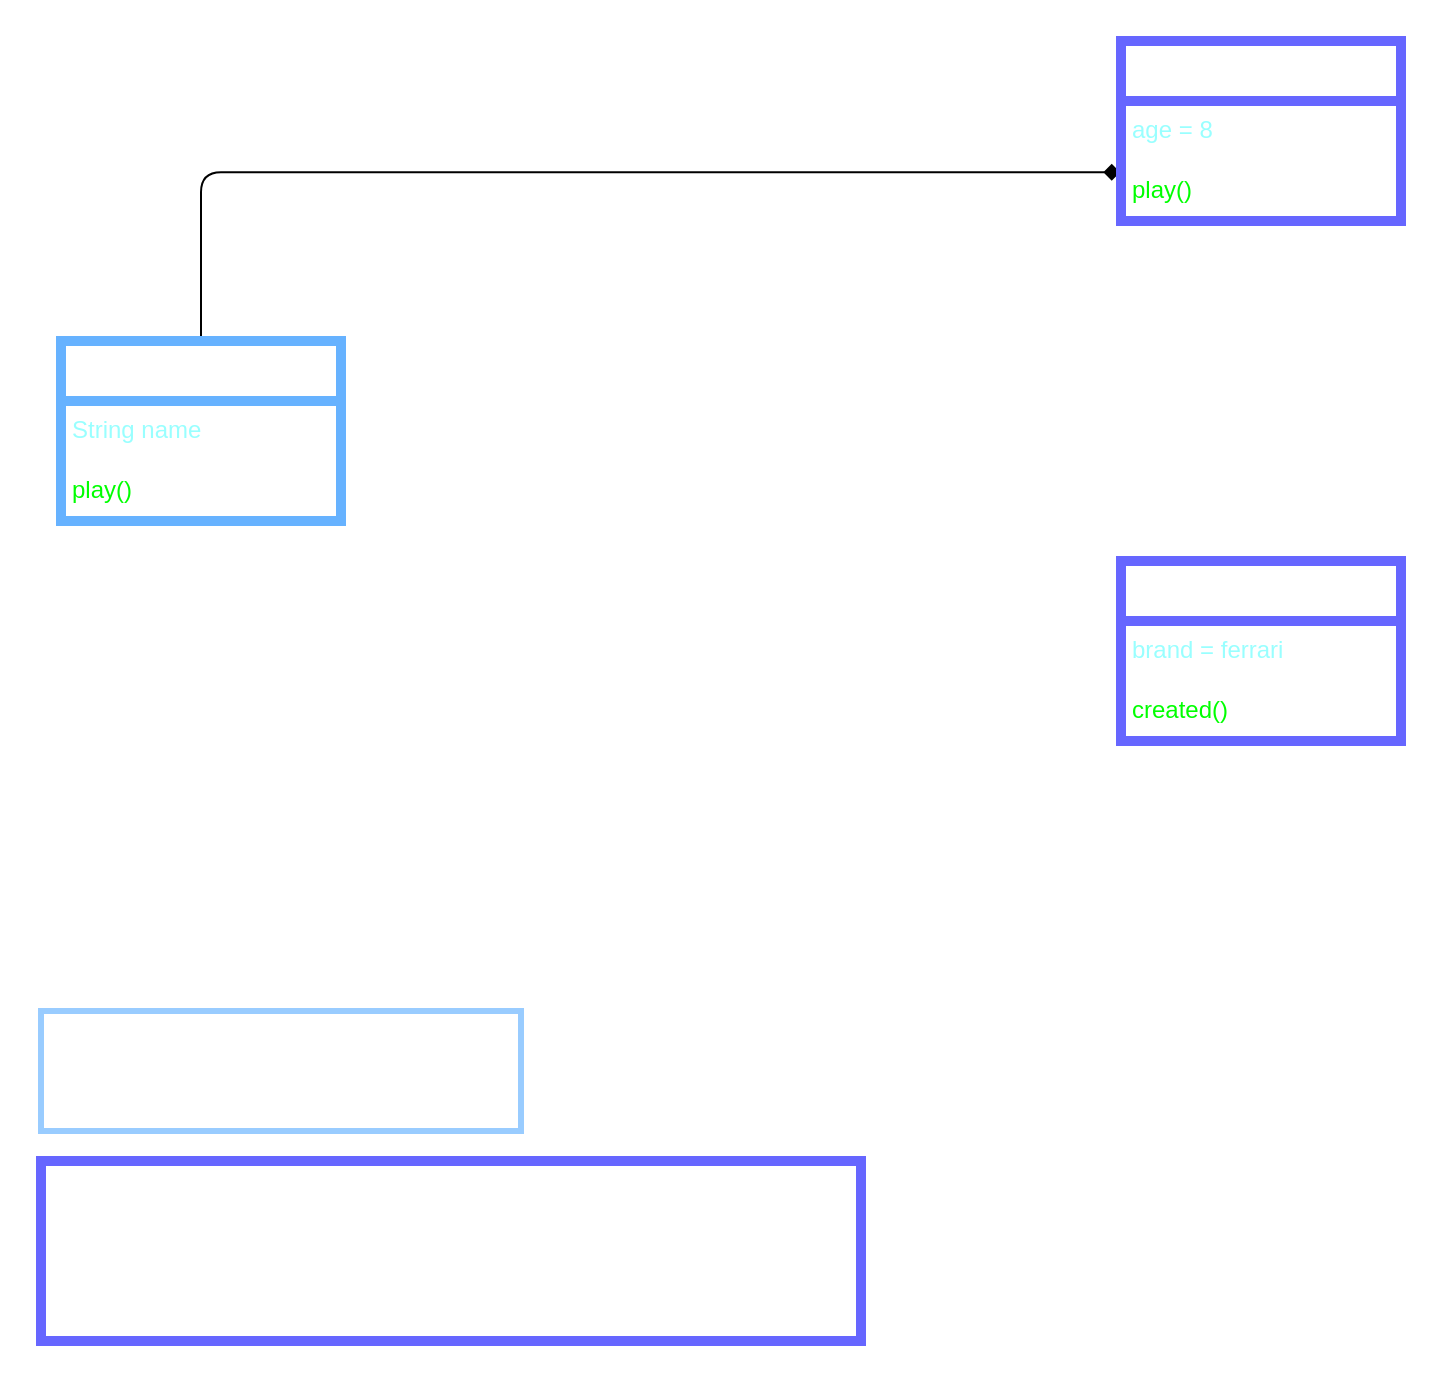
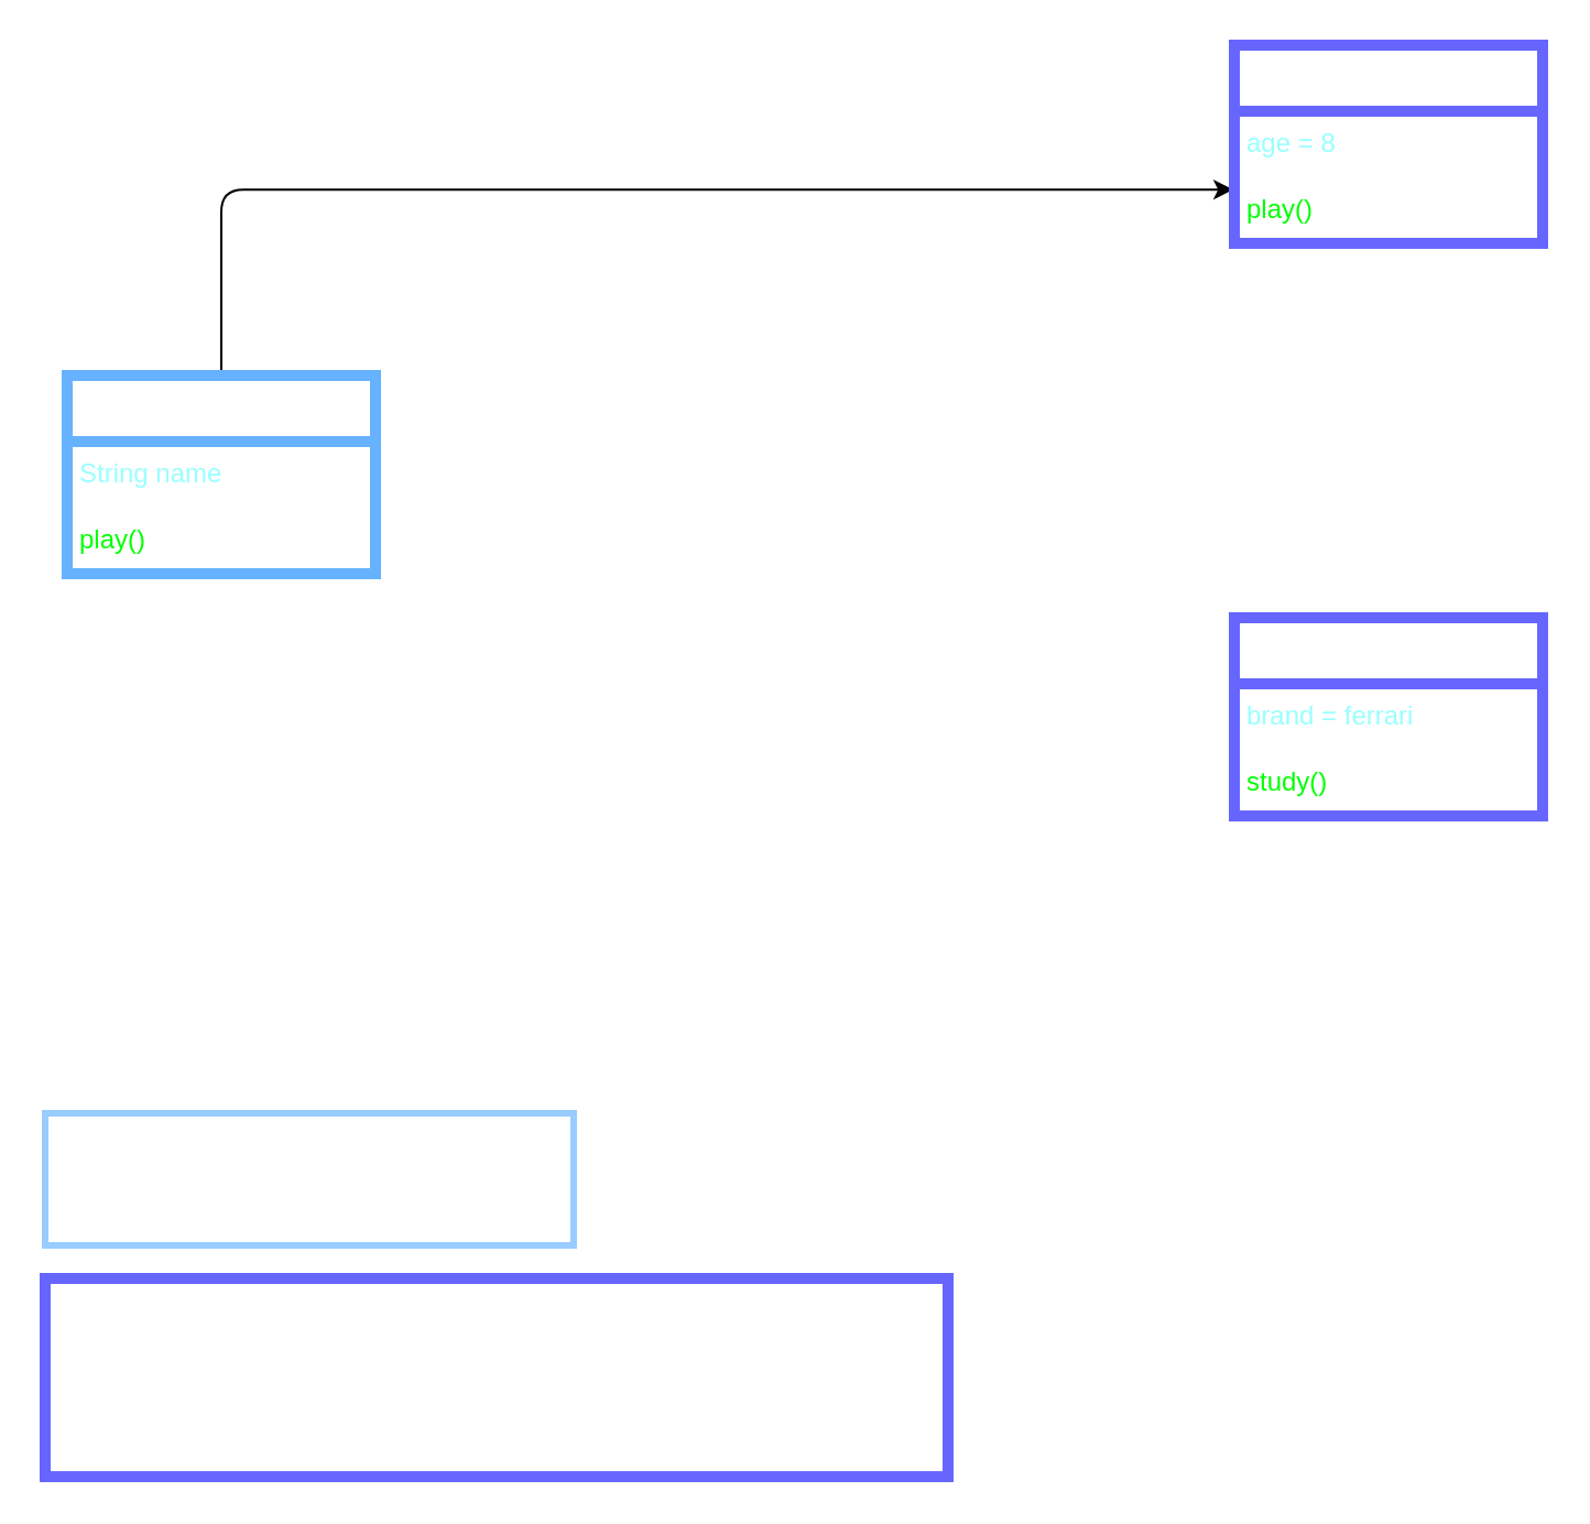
  <mxCell id="0" />
  <mxCell id="1" parent="0" />
- <mxCell id="2" style="edgeStyle=orthogonalEdgeStyle;html=1;entryX=-0.003;entryY=1.187;entryDx=0;entryDy=0;entryPerimeter=0;fontColor=#FFFFFF;endArrow=diamond;" parent="1" source="3" target="7" edge="1"><mxGeometry relative="1" as="geometry" /></mxCell>
+ <mxCell id="2" style="edgeStyle=orthogonalEdgeStyle;html=1;entryX=-0.003;entryY=1.187;entryDx=0;entryDy=0;entryPerimeter=0;fontColor=#FFFFFF;" parent="1" source="3" target="7" edge="1"><mxGeometry relative="1" as="geometry" /></mxCell>
  <mxCell id="3" value="&lt;font&gt;Car&lt;/font&gt;" style="swimlane;fontStyle=0;childLayout=stackLayout;horizontal=1;startSize=30;horizontalStack=0;resizeParent=1;resizeParentMax=0;resizeLast=0;collapsible=1;marginBottom=0;whiteSpace=wrap;html=1;fontColor=#FFFFFF;strokeColor=#66B2FF;strokeWidth=5;" parent="1" vertex="1"><mxGeometry x="30" y="170" width="140" height="90" as="geometry" /></mxCell>
  <mxCell id="4" value="String name" style="text;strokeColor=#006EAF;fillColor=#000000;align=left;verticalAlign=middle;spacingLeft=4;spacingRight=4;overflow=hidden;points=[[0,0.5],[1,0.5]];portConstraint=eastwest;rotatable=0;whiteSpace=wrap;html=1;fontColor=#99FFFF;opacity=0;" parent="3" vertex="1"><mxGeometry y="30" width="140" height="30" as="geometry" /></mxCell>
  <mxCell id="5" value="play()" style="text;strokeColor=#6c8ebf;fillColor=#66B2FF;align=left;verticalAlign=middle;spacingLeft=4;spacingRight=4;overflow=hidden;points=[[0,0.5],[1,0.5]];portConstraint=eastwest;rotatable=0;whiteSpace=wrap;html=1;fontColor=#00FF00;opacity=0;" parent="3" vertex="1"><mxGeometry y="60" width="140" height="30" as="geometry" /></mxCell>
- <mxCell id="6" value="&lt;font&gt;boyA&lt;/font&gt;" style="swimlane;fontStyle=0;childLayout=stackLayout;horizontal=1;startSize=30;horizontalStack=0;resizeParent=1;resizeParentMax=0;resizeLast=0;collapsible=1;marginBottom=0;whiteSpace=wrap;html=1;fontColor=#FFFFFF;strokeColor=#6666FF;strokeWidth=5;" parent="1" vertex="1"><mxGeometry x="560" y="20" width="140" height="90" as="geometry" /></mxCell>
+ <mxCell id="6" value="&lt;font&gt;object&lt;/font&gt;" style="swimlane;fontStyle=0;childLayout=stackLayout;horizontal=1;startSize=30;horizontalStack=0;resizeParent=1;resizeParentMax=0;resizeLast=0;collapsible=1;marginBottom=0;whiteSpace=wrap;html=1;fontColor=#FFFFFF;strokeColor=#6666FF;strokeWidth=5;" parent="1" vertex="1"><mxGeometry x="560" y="20" width="140" height="90" as="geometry" /></mxCell>
  <mxCell id="7" value="age = 8" style="text;strokeColor=#006EAF;fillColor=#1ba1e2;align=left;verticalAlign=middle;spacingLeft=4;spacingRight=4;overflow=hidden;points=[[0,0.5],[1,0.5]];portConstraint=eastwest;rotatable=0;whiteSpace=wrap;html=1;fontColor=#99FFFF;opacity=0;" parent="6" vertex="1"><mxGeometry y="30" width="140" height="30" as="geometry" /></mxCell>
  <mxCell id="8" value="play()" style="text;strokeColor=#6c8ebf;fillColor=#66B2FF;align=left;verticalAlign=middle;spacingLeft=4;spacingRight=4;overflow=hidden;points=[[0,0.5],[1,0.5]];portConstraint=eastwest;rotatable=0;html=1;fontColor=#00FF00;opacity=0;" parent="6" vertex="1"><mxGeometry y="60" width="140" height="30" as="geometry" /></mxCell>
- <mxCell id="9" value="familyCar" style="swimlane;fontStyle=0;childLayout=stackLayout;horizontal=1;startSize=30;horizontalStack=0;resizeParent=1;resizeParentMax=0;resizeLast=0;collapsible=1;marginBottom=0;whiteSpace=wrap;html=1;fontColor=#FFFFFF;strokeColor=#6666FF;strokeWidth=5;" parent="1" vertex="1"><mxGeometry x="560" y="280" width="140" height="90" as="geometry" /></mxCell>
+ <mxCell id="9" value="ferrari" style="swimlane;fontStyle=0;childLayout=stackLayout;horizontal=1;startSize=30;horizontalStack=0;resizeParent=1;resizeParentMax=0;resizeLast=0;collapsible=1;marginBottom=0;whiteSpace=wrap;html=1;fontColor=#FFFFFF;strokeColor=#6666FF;strokeWidth=5;" parent="1" vertex="1"><mxGeometry x="560" y="280" width="140" height="90" as="geometry" /></mxCell>
  <mxCell id="10" value="brand = ferrari" style="text;strokeColor=#006EAF;fillColor=#1ba1e2;align=left;verticalAlign=middle;spacingLeft=4;spacingRight=4;overflow=hidden;points=[[0,0.5],[1,0.5]];portConstraint=eastwest;rotatable=0;whiteSpace=wrap;html=1;fontColor=#99FFFF;opacity=0;" parent="9" vertex="1"><mxGeometry y="30" width="140" height="30" as="geometry" /></mxCell>
- <mxCell id="11" value="created()" style="text;strokeColor=#6c8ebf;fillColor=#66B2FF;align=left;verticalAlign=middle;spacingLeft=4;spacingRight=4;overflow=hidden;points=[[0,0.5],[1,0.5]];portConstraint=eastwest;rotatable=0;html=1;fontColor=#00FF00;opacity=0;" parent="9" vertex="1"><mxGeometry y="60" width="140" height="30" as="geometry" /></mxCell>
+ <mxCell id="11" value="study()" style="text;strokeColor=#6c8ebf;fillColor=#66B2FF;align=left;verticalAlign=middle;spacingLeft=4;spacingRight=4;overflow=hidden;points=[[0,0.5],[1,0.5]];portConstraint=eastwest;rotatable=0;html=1;fontColor=#00FF00;opacity=0;" parent="9" vertex="1"><mxGeometry y="60" width="140" height="30" as="geometry" /></mxCell>
  <mxCell id="12" value="&lt;u&gt;&lt;span style=&quot;white-space: pre;&quot;&gt;&#09;&lt;/span&gt;Classes:&amp;nbsp;&lt;/u&gt;&lt;br&gt;&lt;div style=&quot;&quot;&gt;&lt;span style=&quot;background-color: initial;&quot;&gt;&lt;span style=&quot;white-space: pre;&quot;&gt;&#09;&lt;/span&gt;- Defined as a template of an object&lt;/span&gt;&lt;/div&gt;" style="rounded=0;whiteSpace=wrap;html=1;strokeColor=#99CCFF;strokeWidth=3;fontColor=#FFFFFF;fillColor=none;align=left;" parent="1" vertex="1"><mxGeometry x="20" y="505" width="240" height="60" as="geometry" /></mxCell>
  <mxCell id="13" value="&lt;u&gt;&lt;span style=&quot;white-space: pre;&quot;&gt;&#09;&lt;/span&gt;Objects:&amp;nbsp;&lt;/u&gt;&lt;br&gt;&lt;div style=&quot;&quot;&gt;&lt;span style=&quot;background-color: initial;&quot;&gt;&lt;span style=&quot;white-space: pre;&quot;&gt;&#09;&lt;/span&gt;- Instances of a Class ; Created from a Class&lt;/span&gt;&lt;/div&gt;&lt;div style=&quot;&quot;&gt;&lt;span style=&quot;background-color: initial;&quot;&gt;&lt;span style=&quot;white-space: pre;&quot;&gt;&#09;&lt;/span&gt;- Contain all the attributes and methods of class it is created from&lt;/span&gt;&lt;/div&gt;&lt;div style=&quot;&quot;&gt;&lt;span style=&quot;background-color: initial;&quot;&gt;&lt;span style=&quot;white-space: pre;&quot;&gt;&#09;&lt;/span&gt;-&amp;nbsp;To create an object from a class, the class would need a constructor&lt;/span&gt;&lt;/div&gt;" style="rounded=0;whiteSpace=wrap;html=1;strokeColor=#6666FF;strokeWidth=5;fontColor=#FFFFFF;fillColor=none;align=left;" parent="1" vertex="1"><mxGeometry x="20" y="580" width="410" height="90" as="geometry" /></mxCell>
